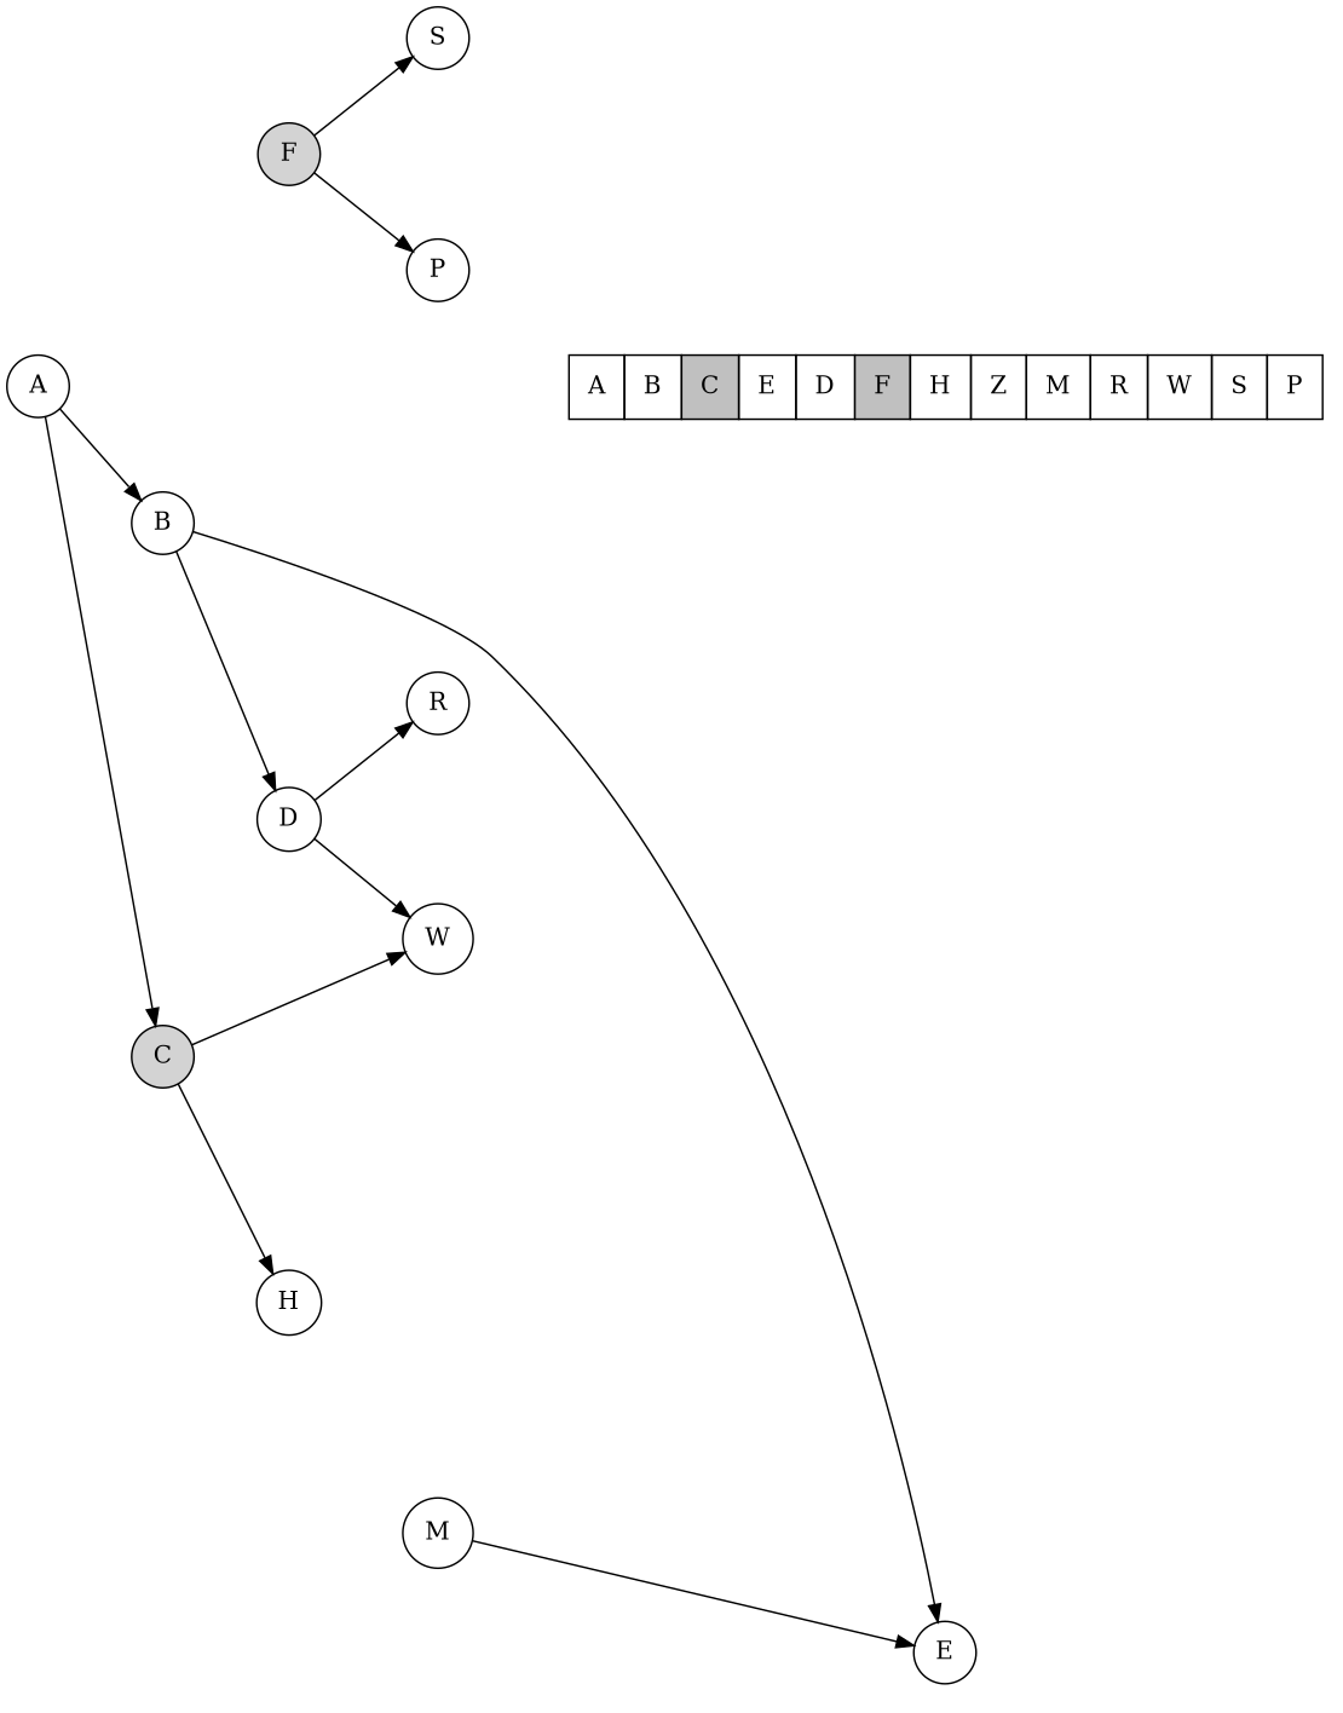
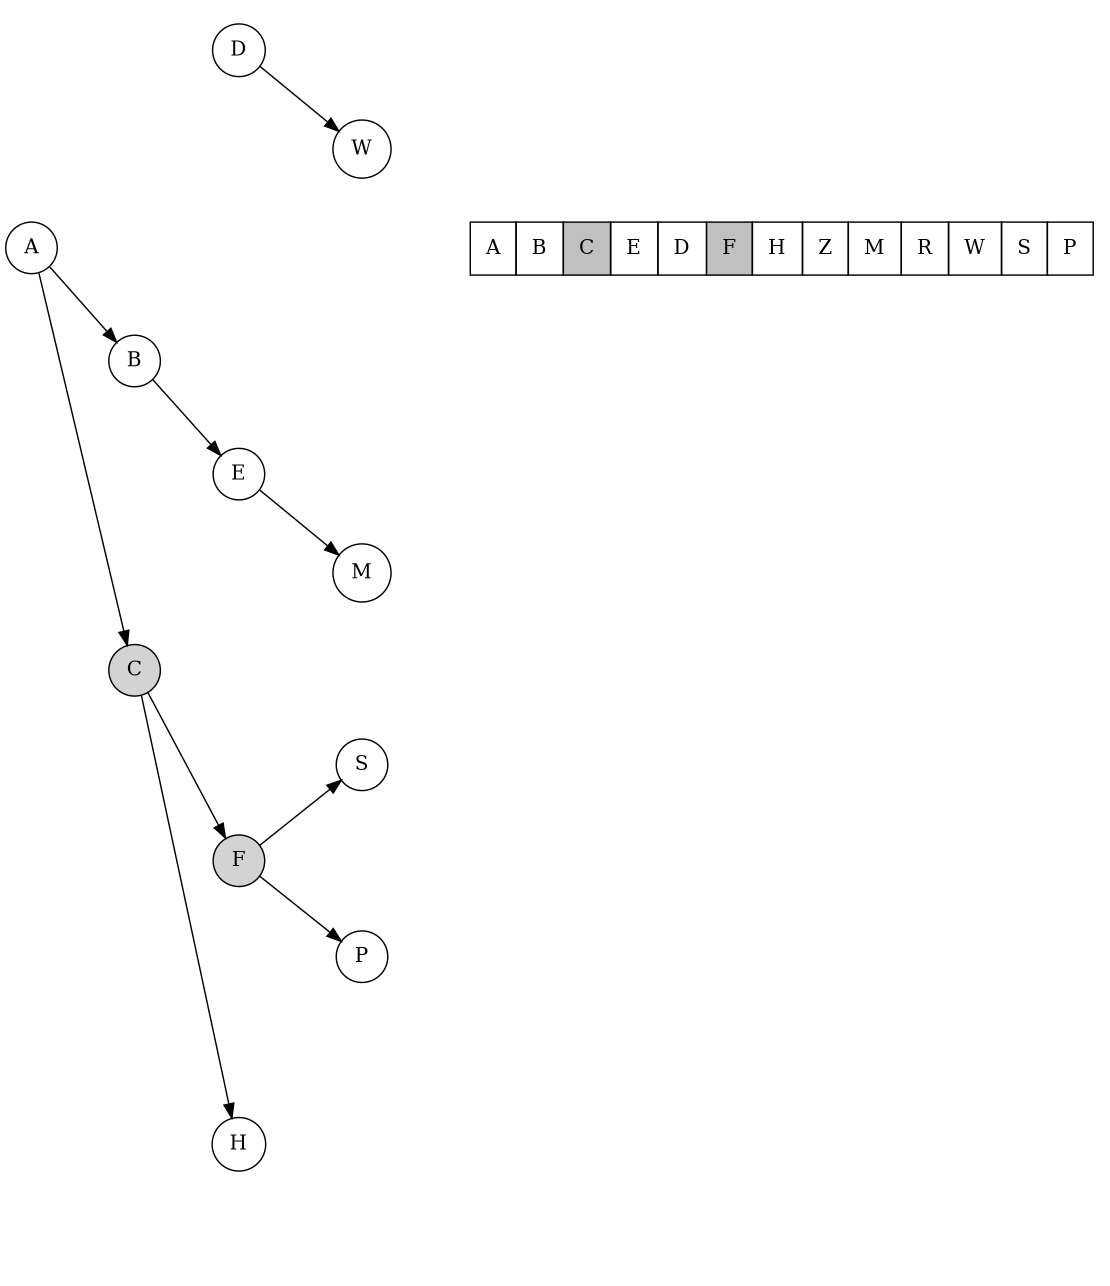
  digraph {
    rankdir=LR
    node [shape=circle]
    b12 [style=invis width=.1]
    c12 [style=invis width=.1]
    c34 [style=invis width=.1]
    d12 [style=invis width=.1]
    n5 [label=M]
-   n6 [label=R]
    d34 [style=invis width=.1]
    n8 [label=W]
    n9 [label=S]
    d56 [style=invis width=.1]
    n11 [label=P]
    d7 [style=invis]
    d78 [style=invis width=.1]
    d8 [style=invis]
    n15 [label=< <table BORDER="0" CELLBORDER="1" CELLSPACING="0" cellpadding="10">                     <tr>                         <td>A</td>                         <td>B</td>                         <td bgcolor="grey">C</td>                         <td>E</td>                         <td>D</td>                         <td bgcolor="grey">F</td>                         <td>H</td>                         <td>Z</td>                         <td>M</td>                         <td>R</td>                         <td>W</td>                         <td>S</td>                         <td>P</td>                     </tr>                    </table> > shape=plaintext]
    n16 [label=A]
    n17 [label=B]
    n18 [label=C style=filled]
    n19 [label=E]
    n20 [label=D]
    n21 [label=F style=filled]
    n22 [label=H]
    subgraph sub_1 {
      rank=same
      b12
      c12
      c34
      d12
      n5
-     n6
      d34
      n8
      n9
      d56
      n11
      d7
      d78
      d8
    }
    b12 -> n15 [style=invis]
    n16 -> b12 [style=invis weight=10]
    n16 -> n17
    n16 -> n18
    n17 -> c12 [style=invis weight=10]
    n17 -> n19
-   n17 -> n20
    n18 -> c34 [style=invis weight=10]
-   n18 -> n8
+   n18 -> n21
    n18 -> n22
    n19 -> d12 [style=invis weight=10]
-   n5 -> n19
-   n20 -> n6
+   n19 -> n5
    n20 -> d34 [style=invis weight=10]
    n20 -> n8
    n21 -> n9
    n21 -> d56 [style=invis weight=10]
    n21 -> n11
    n22 -> d7 [style=invis]
    n22 -> d78 [style=invis weight=10]
    n22 -> d8 [style=invis]
  }
